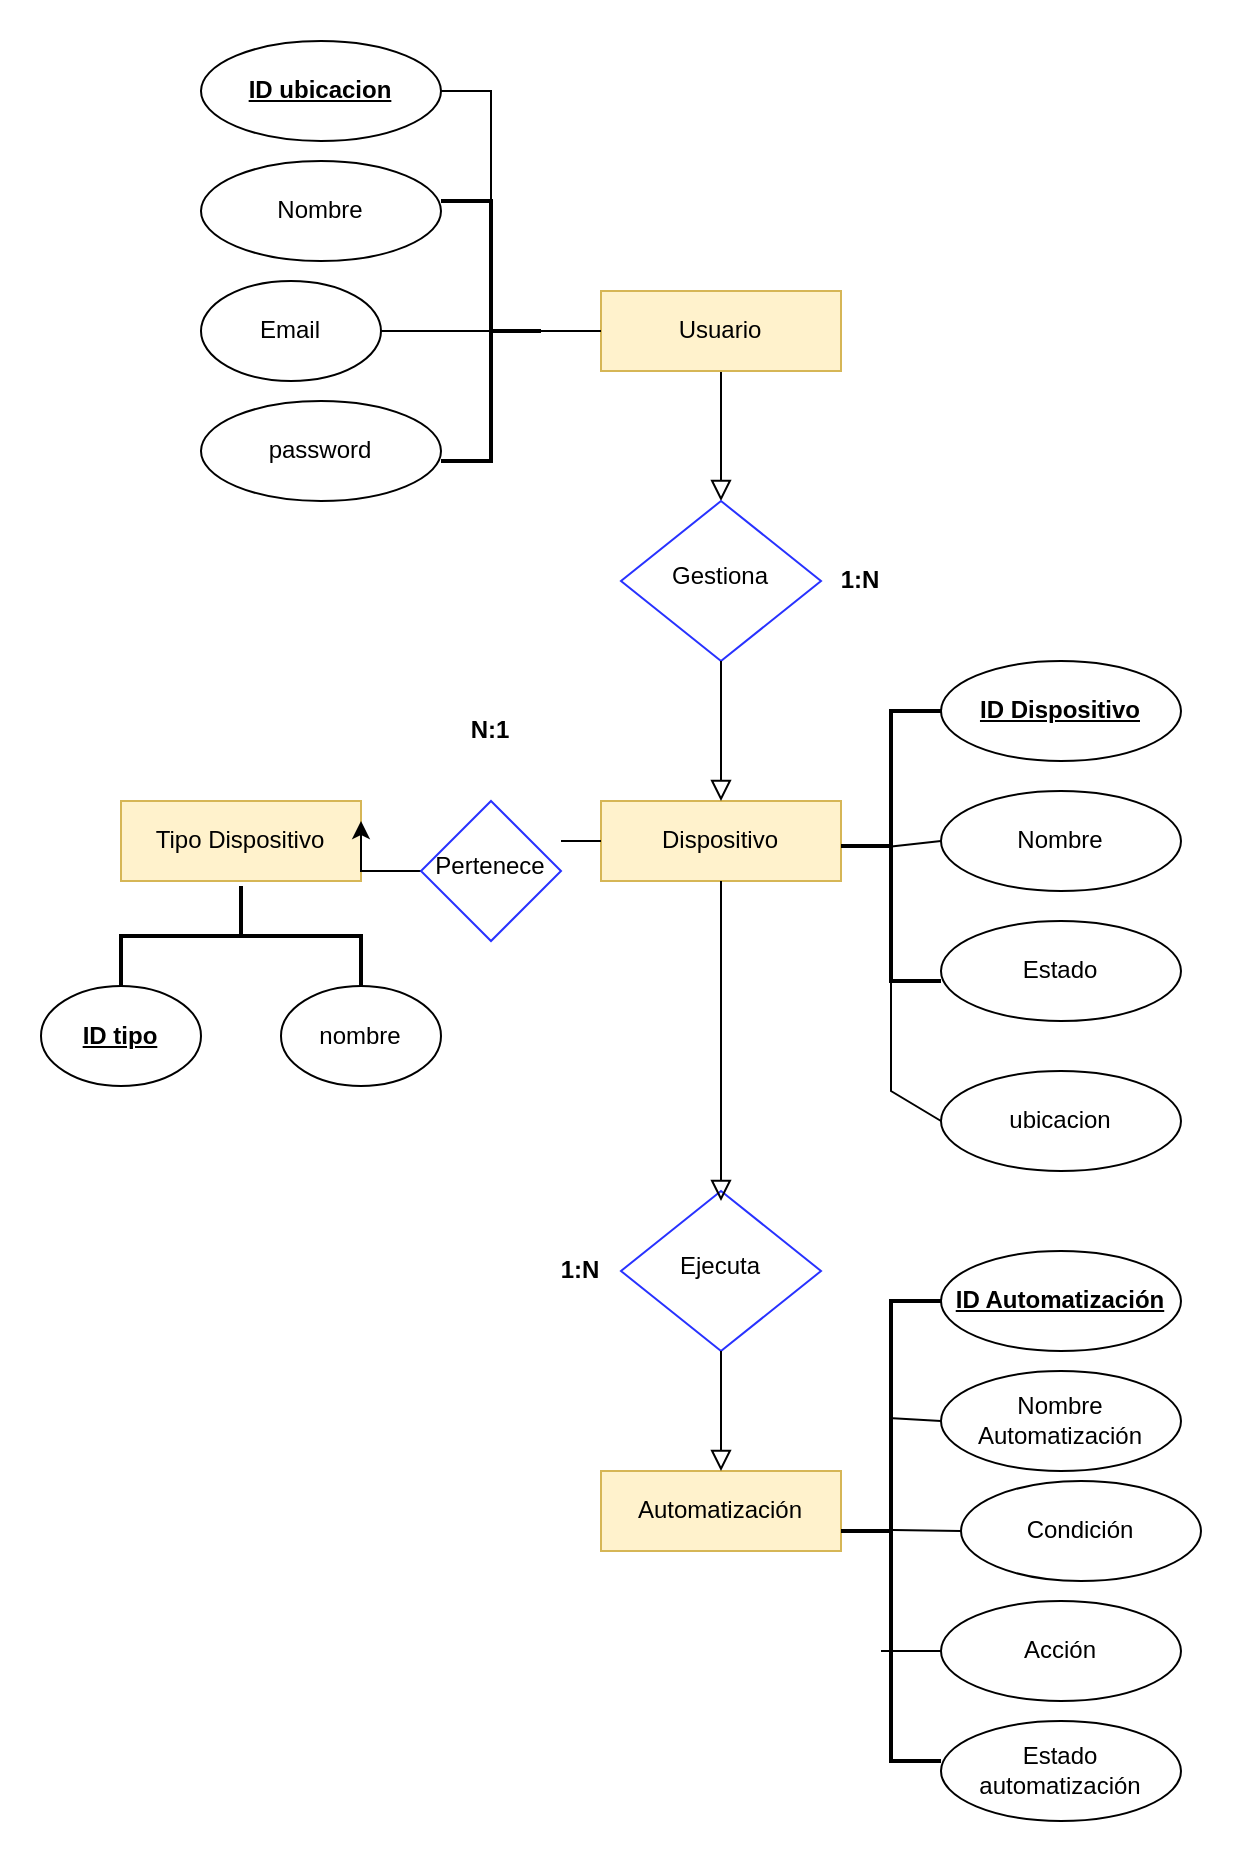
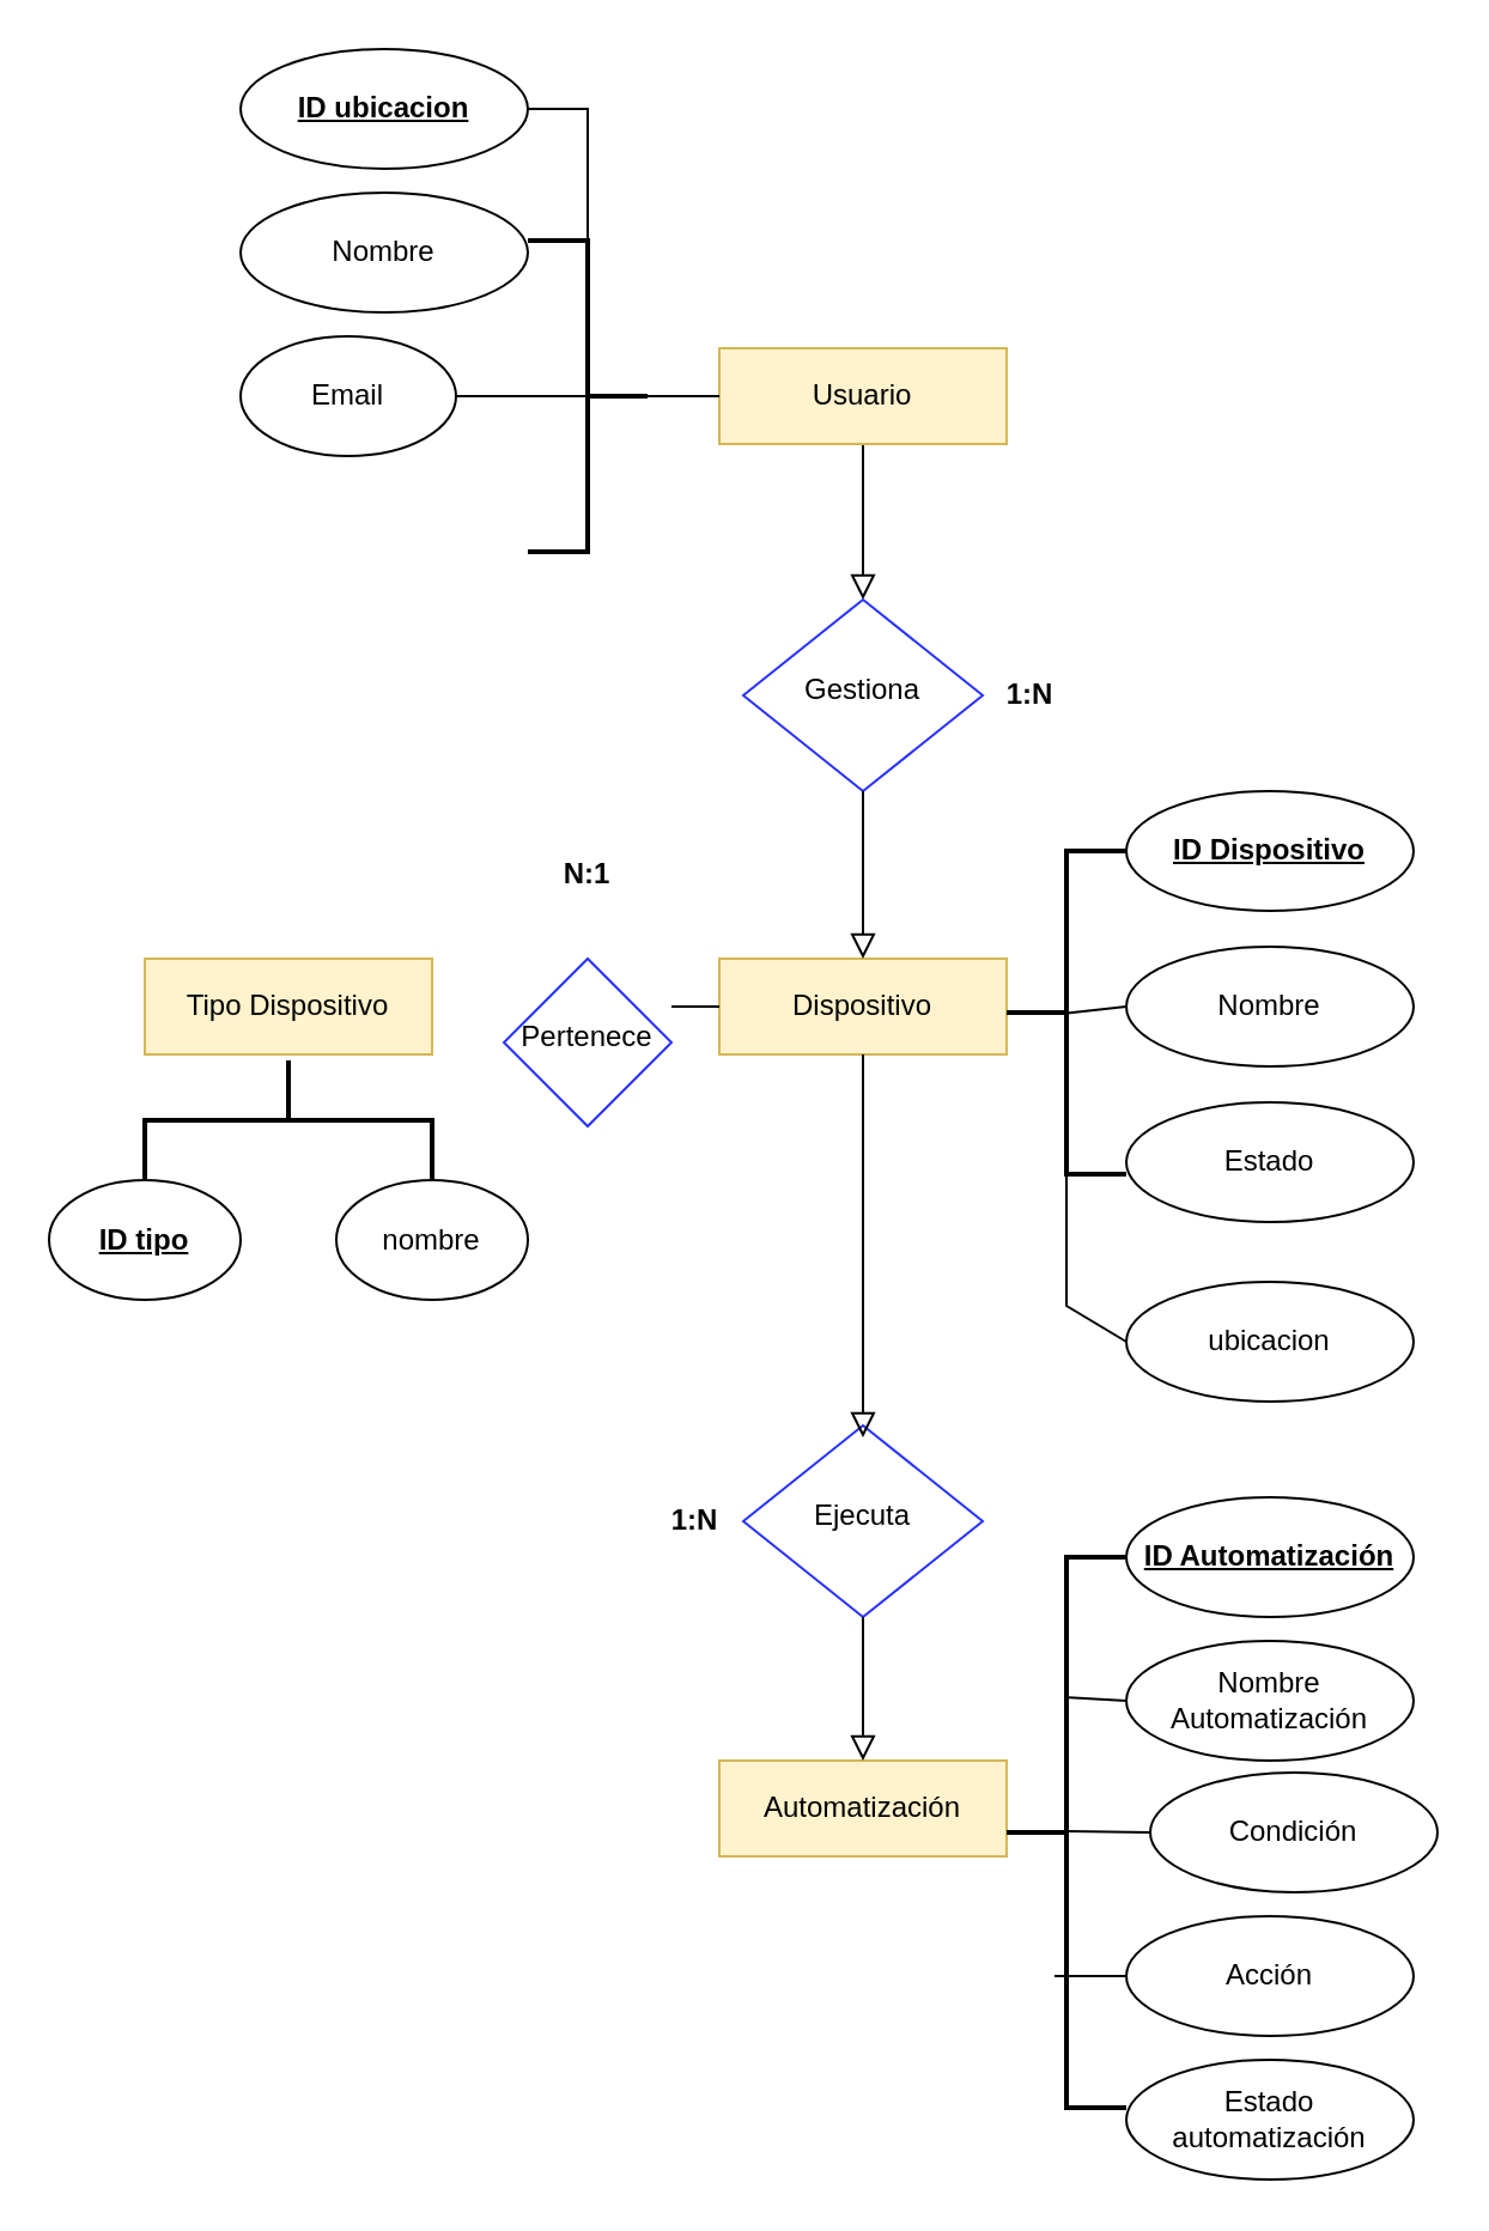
  <mxCell id="0" />
  <mxCell id="1" parent="0" />
  <mxCell id="2" value="" style="rounded=0;html=1;jettySize=auto;orthogonalLoop=1;fontSize=11;endArrow=block;endFill=0;endSize=8;strokeWidth=1;shadow=0;labelBackgroundColor=none;edgeStyle=orthogonalEdgeStyle;" parent="1" source="3" target="4" edge="1"><mxGeometry relative="1" as="geometry" /></mxCell>
  <mxCell id="3" value="Usuario" style="rounded=0;whiteSpace=wrap;html=1;fontSize=12;glass=0;strokeWidth=1;shadow=0;fillColor=#fff2cc;strokeColor=#d6b656;" parent="1" vertex="1"><mxGeometry x="300" y="145" width="120" height="40" as="geometry" /></mxCell>
  <mxCell id="4" value="Gestiona" style="rhombus;whiteSpace=wrap;html=1;shadow=0;fontFamily=Helvetica;fontSize=12;align=center;strokeWidth=1;spacing=6;spacingTop=-4;strokeColor=#2832FF;" parent="1" vertex="1"><mxGeometry x="310" y="250" width="100" height="80" as="geometry" /></mxCell>
  <mxCell id="5" value="Dispositivo" style="rounded=0;whiteSpace=wrap;html=1;fontSize=12;glass=0;strokeWidth=1;shadow=0;fillColor=#fff2cc;strokeColor=#d6b656;" parent="1" vertex="1"><mxGeometry x="300" y="400" width="120" height="40" as="geometry" /></mxCell>
  <mxCell id="6" value="Nombre" style="ellipse;whiteSpace=wrap;html=1;" parent="1" vertex="1"><mxGeometry x="100" y="80" width="120" height="50" as="geometry" /></mxCell>
  <mxCell id="7" value="Email" style="ellipse;whiteSpace=wrap;html=1;" parent="1" vertex="1"><mxGeometry x="100" y="140" width="90" height="50" as="geometry" /></mxCell>
- <mxCell id="8" value="password" style="ellipse;whiteSpace=wrap;html=1;" parent="1" vertex="1"><mxGeometry x="100" y="200" width="120" height="50" as="geometry" /></mxCell>
  <mxCell id="9" value="" style="endArrow=none;html=1;rounded=0;exitX=1;exitY=0.5;exitDx=0;exitDy=0;entryX=0;entryY=0.5;entryDx=0;entryDy=0;" parent="1" source="7" target="3" edge="1"><mxGeometry width="50" height="50" relative="1" as="geometry"><mxPoint x="520" y="400" as="sourcePoint" /><mxPoint x="570" y="350" as="targetPoint" /></mxGeometry></mxCell>
  <mxCell id="10" value="" style="strokeWidth=2;html=1;shape=mxgraph.flowchart.annotation_2;align=left;labelPosition=right;pointerEvents=1;direction=west;" parent="1" vertex="1"><mxGeometry x="220" y="100" width="50" height="130" as="geometry" /></mxCell>
  <mxCell id="11" value="" style="rounded=0;html=1;jettySize=auto;orthogonalLoop=1;fontSize=11;endArrow=block;endFill=0;endSize=8;strokeWidth=1;shadow=0;labelBackgroundColor=none;edgeStyle=orthogonalEdgeStyle;exitX=0.5;exitY=1;exitDx=0;exitDy=0;entryX=0.5;entryY=0;entryDx=0;entryDy=0;" parent="1" source="4" target="5" edge="1"><mxGeometry relative="1" as="geometry"><mxPoint x="440" y="230" as="sourcePoint" /><mxPoint x="360" y="390" as="targetPoint" /><Array as="points" /></mxGeometry></mxCell>
  <mxCell id="12" value="&lt;u&gt;&lt;b&gt;ID Dispositivo&lt;/b&gt;&lt;/u&gt;" style="ellipse;whiteSpace=wrap;html=1;" parent="1" vertex="1"><mxGeometry x="470" y="330" width="120" height="50" as="geometry" /></mxCell>
  <mxCell id="13" value="Nombre" style="ellipse;whiteSpace=wrap;html=1;" parent="1" vertex="1"><mxGeometry x="470" y="395" width="120" height="50" as="geometry" /></mxCell>
  <mxCell id="14" value="Estado" style="ellipse;whiteSpace=wrap;html=1;" parent="1" vertex="1"><mxGeometry x="470" y="460" width="120" height="50" as="geometry" /></mxCell>
  <mxCell id="15" value="" style="strokeWidth=2;html=1;shape=mxgraph.flowchart.annotation_2;align=left;labelPosition=right;pointerEvents=1;direction=east;" parent="1" vertex="1"><mxGeometry x="420" y="355" width="50" height="135" as="geometry" /></mxCell>
  <mxCell id="16" value="" style="endArrow=none;html=1;rounded=0;exitX=0.504;exitY=0.502;exitDx=0;exitDy=0;exitPerimeter=0;entryX=0;entryY=0.5;entryDx=0;entryDy=0;" parent="1" source="15" target="13" edge="1"><mxGeometry width="50" height="50" relative="1" as="geometry"><mxPoint x="520" y="400" as="sourcePoint" /><mxPoint x="570" y="350" as="targetPoint" /></mxGeometry></mxCell>
  <mxCell id="17" value="Ejecuta" style="rhombus;whiteSpace=wrap;html=1;shadow=0;fontFamily=Helvetica;fontSize=12;align=center;strokeWidth=1;spacing=6;spacingTop=-4;strokeColor=#2832FF;" parent="1" vertex="1"><mxGeometry x="310" y="595" width="100" height="80" as="geometry" /></mxCell>
  <mxCell id="18" value="Tipo Dispositivo" style="rounded=0;whiteSpace=wrap;html=1;fontSize=12;glass=0;strokeWidth=1;shadow=0;fillColor=#fff2cc;strokeColor=#d6b656;" parent="1" vertex="1"><mxGeometry x="60" y="400" width="120" height="40" as="geometry" /></mxCell>
  <mxCell id="19" value="&lt;u&gt;&lt;b&gt;ID tipo&lt;/b&gt;&lt;/u&gt;" style="ellipse;whiteSpace=wrap;html=1;" parent="1" vertex="1"><mxGeometry x="20" y="492.5" width="80" height="50" as="geometry" /></mxCell>
  <mxCell id="20" value="nombre" style="ellipse;whiteSpace=wrap;html=1;" parent="1" vertex="1"><mxGeometry x="140" y="492.5" width="80" height="50" as="geometry" /></mxCell>
  <mxCell id="21" value="" style="strokeWidth=2;html=1;shape=mxgraph.flowchart.annotation_2;align=left;labelPosition=right;pointerEvents=1;direction=south;" parent="1" vertex="1"><mxGeometry x="60" y="442.5" width="120" height="50" as="geometry" /></mxCell>
  <mxCell id="22" value="" style="rounded=0;html=1;jettySize=auto;orthogonalLoop=1;fontSize=11;endArrow=block;endFill=0;endSize=8;strokeWidth=1;shadow=0;labelBackgroundColor=none;edgeStyle=orthogonalEdgeStyle;exitX=0.5;exitY=1;exitDx=0;exitDy=0;" parent="1" source="5" edge="1"><mxGeometry relative="1" as="geometry"><mxPoint x="190" y="460" as="sourcePoint" /><mxPoint x="360" y="600" as="targetPoint" /><Array as="points" /></mxGeometry></mxCell>
  <mxCell id="23" value="Automatización" style="rounded=0;whiteSpace=wrap;html=1;fontSize=12;glass=0;strokeWidth=1;shadow=0;fillColor=#fff2cc;strokeColor=#d6b656;" parent="1" vertex="1"><mxGeometry x="300" y="735" width="120" height="40" as="geometry" /></mxCell>
  <mxCell id="24" value="&lt;b&gt;&lt;u&gt;ID Automatización&lt;/u&gt;&lt;/b&gt;" style="ellipse;whiteSpace=wrap;html=1;" parent="1" vertex="1"><mxGeometry x="470" y="625" width="120" height="50" as="geometry" /></mxCell>
  <mxCell id="25" value="Nombre Automatización" style="ellipse;whiteSpace=wrap;html=1;" parent="1" vertex="1"><mxGeometry x="470" y="685" width="120" height="50" as="geometry" /></mxCell>
  <mxCell id="26" value="Condición" style="ellipse;whiteSpace=wrap;html=1;" parent="1" vertex="1"><mxGeometry x="480" y="740" width="120" height="50" as="geometry" /></mxCell>
  <mxCell id="27" value="Acción" style="ellipse;whiteSpace=wrap;html=1;" parent="1" vertex="1"><mxGeometry x="470" y="800" width="120" height="50" as="geometry" /></mxCell>
  <mxCell id="28" value="Estado automatización" style="ellipse;whiteSpace=wrap;html=1;" parent="1" vertex="1"><mxGeometry x="470" y="860" width="120" height="50" as="geometry" /></mxCell>
  <mxCell id="29" value="" style="rounded=0;html=1;jettySize=auto;orthogonalLoop=1;fontSize=11;endArrow=block;endFill=0;endSize=8;strokeWidth=1;shadow=0;labelBackgroundColor=none;edgeStyle=orthogonalEdgeStyle;entryX=0.5;entryY=0;entryDx=0;entryDy=0;exitX=0.5;exitY=1;exitDx=0;exitDy=0;" parent="1" source="17" target="23" edge="1"><mxGeometry relative="1" as="geometry"><mxPoint x="190" y="690" as="sourcePoint" /><mxPoint x="360" y="690" as="targetPoint" /><Array as="points" /></mxGeometry></mxCell>
  <mxCell id="30" value="" style="strokeWidth=2;html=1;shape=mxgraph.flowchart.annotation_2;align=left;labelPosition=right;pointerEvents=1;direction=east;" parent="1" vertex="1"><mxGeometry x="420" y="650" width="50" height="230" as="geometry" /></mxCell>
  <mxCell id="31" value="" style="endArrow=none;html=1;rounded=0;exitX=0.52;exitY=0.255;exitDx=0;exitDy=0;exitPerimeter=0;entryX=0;entryY=0.5;entryDx=0;entryDy=0;" parent="1" source="30" target="25" edge="1"><mxGeometry width="50" height="50" relative="1" as="geometry"><mxPoint x="470" y="770" as="sourcePoint" /><mxPoint x="520" y="720" as="targetPoint" /></mxGeometry></mxCell>
  <mxCell id="32" value="" style="endArrow=none;html=1;rounded=0;exitX=0.52;exitY=0.498;exitDx=0;exitDy=0;exitPerimeter=0;entryX=0;entryY=0.5;entryDx=0;entryDy=0;" parent="1" source="30" target="26" edge="1"><mxGeometry width="50" height="50" relative="1" as="geometry"><mxPoint x="700" y="820" as="sourcePoint" /><mxPoint x="724" y="820" as="targetPoint" /></mxGeometry></mxCell>
  <mxCell id="33" value="" style="endArrow=none;html=1;rounded=0;entryX=0;entryY=0.5;entryDx=0;entryDy=0;" parent="1" target="27" edge="1"><mxGeometry width="50" height="50" relative="1" as="geometry"><mxPoint x="440" y="825" as="sourcePoint" /><mxPoint x="684" y="880" as="targetPoint" /></mxGeometry></mxCell>
  <mxCell id="34" value="ubicacion" style="ellipse;whiteSpace=wrap;html=1;" parent="1" vertex="1"><mxGeometry x="470" y="535" width="120" height="50" as="geometry" /></mxCell>
  <mxCell id="35" value="" style="endArrow=none;html=1;rounded=0;entryX=0;entryY=0.5;entryDx=0;entryDy=0;exitX=0.5;exitY=1;exitDx=0;exitDy=0;exitPerimeter=0;" parent="1" source="15" target="34" edge="1"><mxGeometry width="50" height="50" relative="1" as="geometry"><mxPoint x="450" y="500" as="sourcePoint" /><mxPoint x="520" y="630" as="targetPoint" /><Array as="points"><mxPoint x="445" y="545" /></Array></mxGeometry></mxCell>
  <mxCell id="36" value="&lt;u&gt;&lt;b&gt;ID ubicacion&lt;/b&gt;&lt;/u&gt;" style="ellipse;whiteSpace=wrap;html=1;" parent="1" vertex="1"><mxGeometry x="100" y="20" width="120" height="50" as="geometry" /></mxCell>
  <mxCell id="37" value="" style="endArrow=none;html=1;rounded=0;exitX=1;exitY=0.5;exitDx=0;exitDy=0;entryX=0.5;entryY=1;entryDx=0;entryDy=0;entryPerimeter=0;curved=0;" parent="1" source="36" target="10" edge="1"><mxGeometry width="50" height="50" relative="1" as="geometry"><mxPoint x="470" y="380" as="sourcePoint" /><mxPoint x="310" y="42" as="targetPoint" /><Array as="points"><mxPoint x="245" y="45" /></Array></mxGeometry></mxCell>
  <mxCell id="38" value="1:N" style="text;strokeColor=none;align=center;fillColor=none;html=1;verticalAlign=middle;whiteSpace=wrap;rounded=0;fontStyle=1" vertex="1" parent="1"><mxGeometry x="400" y="275" width="60" height="30" as="geometry" /></mxCell>
- <mxCell id="39" style="edgeStyle=orthogonalEdgeStyle;rounded=0;orthogonalLoop=1;jettySize=auto;html=1;exitX=0;exitY=0.5;exitDx=0;exitDy=0;entryX=1;entryY=0.25;entryDx=0;entryDy=0;" edge="1" parent="1" source="40" target="18"><mxGeometry relative="1" as="geometry" /></mxCell>
  <mxCell id="40" value="Pertenece" style="rhombus;whiteSpace=wrap;html=1;shadow=0;fontFamily=Helvetica;fontSize=12;align=center;strokeWidth=1;spacing=6;spacingTop=-4;strokeColor=#2832FF;" vertex="1" parent="1"><mxGeometry x="210" y="400" width="70" height="70" as="geometry" /></mxCell>
  <mxCell id="41" value="" style="endArrow=none;html=1;rounded=0;exitX=0;exitY=0.5;exitDx=0;exitDy=0;" edge="1" parent="1" source="5"><mxGeometry width="50" height="50" relative="1" as="geometry"><mxPoint x="510" y="570" as="sourcePoint" /><mxPoint x="300" y="420" as="targetPoint" /><Array as="points"><mxPoint x="280" y="420" /></Array></mxGeometry></mxCell>
  <mxCell id="42" value="N:1" style="text;strokeColor=none;align=center;fillColor=none;html=1;verticalAlign=middle;whiteSpace=wrap;rounded=0;fontStyle=1" vertex="1" parent="1"><mxGeometry x="215" y="350" width="60" height="30" as="geometry" /></mxCell>
  <mxCell id="43" value="1:N" style="text;strokeColor=none;align=center;fillColor=none;html=1;verticalAlign=middle;whiteSpace=wrap;rounded=0;fontStyle=1" vertex="1" parent="1"><mxGeometry x="260" y="620" width="60" height="30" as="geometry" /></mxCell>
